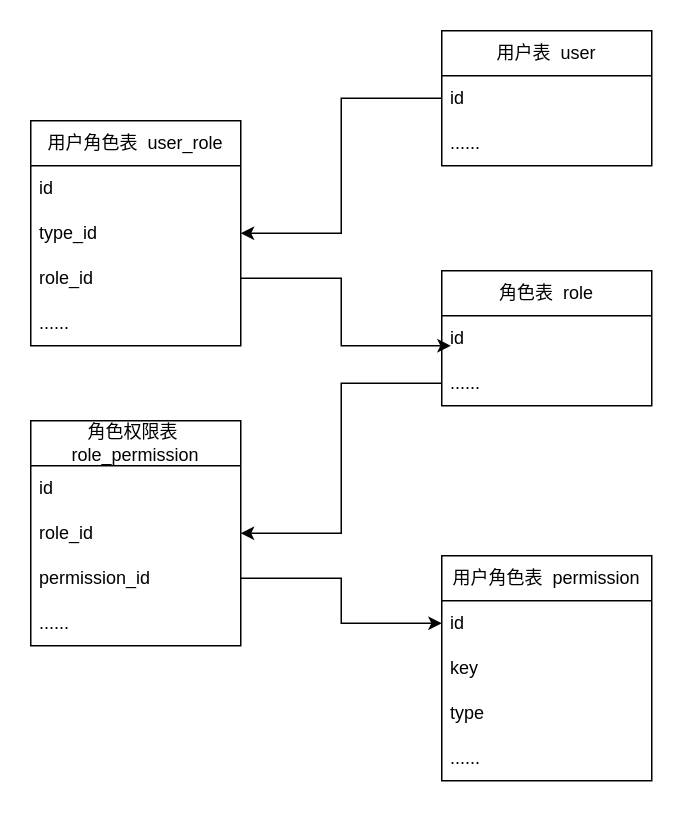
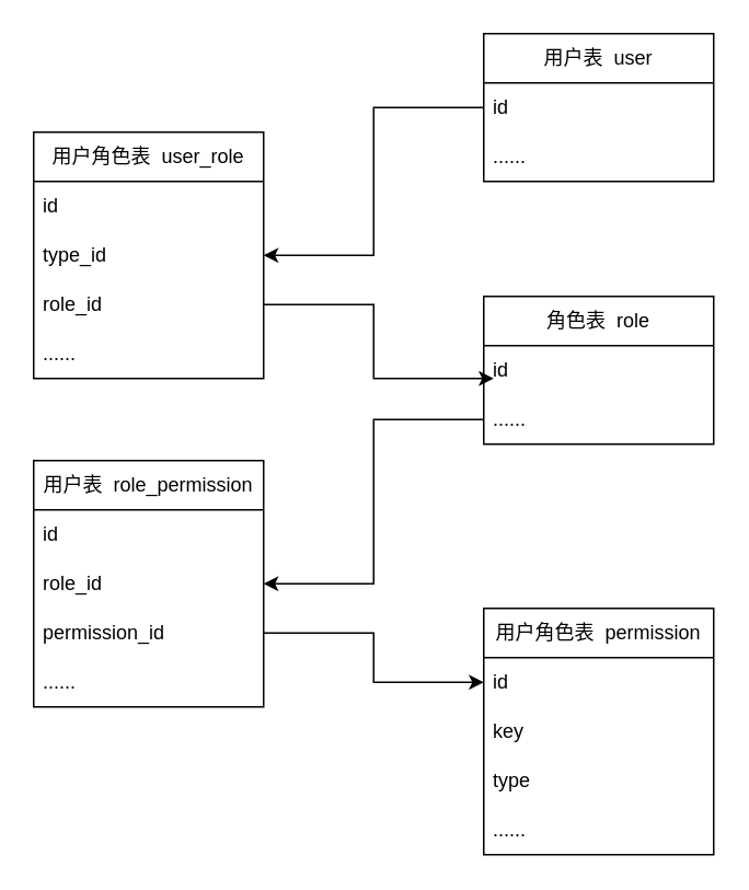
  <mxCell id="0" />
  <mxCell id="1" parent="0" />
  <mxCell id="2" value="用户表&amp;nbsp; user" style="swimlane;fontStyle=0;childLayout=stackLayout;horizontal=1;startSize=30;horizontalStack=0;resizeParent=1;resizeParentMax=0;resizeLast=0;collapsible=1;marginBottom=0;whiteSpace=wrap;html=1;" vertex="1" parent="1"><mxGeometry x="294" y="20" width="140" height="90" as="geometry" /></mxCell>
  <mxCell id="3" value="id" style="text;strokeColor=none;fillColor=none;align=left;verticalAlign=middle;spacingLeft=4;spacingRight=4;overflow=hidden;points=[[0,0.5],[1,0.5]];portConstraint=eastwest;rotatable=0;whiteSpace=wrap;html=1;" vertex="1" parent="2"><mxGeometry y="30" width="140" height="30" as="geometry" /></mxCell>
  <mxCell id="4" value="......" style="text;strokeColor=none;fillColor=none;align=left;verticalAlign=middle;spacingLeft=4;spacingRight=4;overflow=hidden;points=[[0,0.5],[1,0.5]];portConstraint=eastwest;rotatable=0;whiteSpace=wrap;html=1;" vertex="1" parent="2"><mxGeometry y="60" width="140" height="30" as="geometry" /></mxCell>
  <mxCell id="5" value="角色表&amp;nbsp; role" style="swimlane;fontStyle=0;childLayout=stackLayout;horizontal=1;startSize=30;horizontalStack=0;resizeParent=1;resizeParentMax=0;resizeLast=0;collapsible=1;marginBottom=0;whiteSpace=wrap;html=1;" vertex="1" parent="1"><mxGeometry x="294" y="180" width="140" height="90" as="geometry" /></mxCell>
  <mxCell id="6" value="id" style="text;strokeColor=none;fillColor=none;align=left;verticalAlign=middle;spacingLeft=4;spacingRight=4;overflow=hidden;points=[[0,0.5],[1,0.5]];portConstraint=eastwest;rotatable=0;whiteSpace=wrap;html=1;" vertex="1" parent="5"><mxGeometry y="30" width="140" height="30" as="geometry" /></mxCell>
  <mxCell id="7" value="......" style="text;strokeColor=none;fillColor=none;align=left;verticalAlign=middle;spacingLeft=4;spacingRight=4;overflow=hidden;points=[[0,0.5],[1,0.5]];portConstraint=eastwest;rotatable=0;whiteSpace=wrap;html=1;" vertex="1" parent="5"><mxGeometry y="60" width="140" height="30" as="geometry" /></mxCell>
  <mxCell id="8" value="用户角色表&amp;nbsp; permission" style="swimlane;fontStyle=0;childLayout=stackLayout;horizontal=1;startSize=30;horizontalStack=0;resizeParent=1;resizeParentMax=0;resizeLast=0;collapsible=1;marginBottom=0;whiteSpace=wrap;html=1;" vertex="1" parent="1"><mxGeometry x="294" y="370" width="140" height="150" as="geometry" /></mxCell>
  <mxCell id="9" value="id" style="text;strokeColor=none;fillColor=none;align=left;verticalAlign=middle;spacingLeft=4;spacingRight=4;overflow=hidden;points=[[0,0.5],[1,0.5]];portConstraint=eastwest;rotatable=0;whiteSpace=wrap;html=1;" vertex="1" parent="8"><mxGeometry y="30" width="140" height="30" as="geometry" /></mxCell>
  <mxCell id="10" value="key" style="text;strokeColor=none;fillColor=none;align=left;verticalAlign=middle;spacingLeft=4;spacingRight=4;overflow=hidden;points=[[0,0.5],[1,0.5]];portConstraint=eastwest;rotatable=0;whiteSpace=wrap;html=1;" vertex="1" parent="8"><mxGeometry y="60" width="140" height="30" as="geometry" /></mxCell>
  <mxCell id="11" value="type" style="text;strokeColor=none;fillColor=none;align=left;verticalAlign=middle;spacingLeft=4;spacingRight=4;overflow=hidden;points=[[0,0.5],[1,0.5]];portConstraint=eastwest;rotatable=0;whiteSpace=wrap;html=1;" vertex="1" parent="8"><mxGeometry y="90" width="140" height="30" as="geometry" /></mxCell>
  <mxCell id="12" value="......" style="text;strokeColor=none;fillColor=none;align=left;verticalAlign=middle;spacingLeft=4;spacingRight=4;overflow=hidden;points=[[0,0.5],[1,0.5]];portConstraint=eastwest;rotatable=0;whiteSpace=wrap;html=1;" vertex="1" parent="8"><mxGeometry y="120" width="140" height="30" as="geometry" /></mxCell>
  <mxCell id="13" value="用户角色表&amp;nbsp; user_role" style="swimlane;fontStyle=0;childLayout=stackLayout;horizontal=1;startSize=30;horizontalStack=0;resizeParent=1;resizeParentMax=0;resizeLast=0;collapsible=1;marginBottom=0;whiteSpace=wrap;html=1;" vertex="1" parent="1"><mxGeometry x="20" y="80" width="140" height="150" as="geometry" /></mxCell>
  <mxCell id="14" value="id" style="text;strokeColor=none;fillColor=none;align=left;verticalAlign=middle;spacingLeft=4;spacingRight=4;overflow=hidden;points=[[0,0.5],[1,0.5]];portConstraint=eastwest;rotatable=0;whiteSpace=wrap;html=1;" vertex="1" parent="13"><mxGeometry y="30" width="140" height="30" as="geometry" /></mxCell>
  <mxCell id="15" value="type_id" style="text;strokeColor=none;fillColor=none;align=left;verticalAlign=middle;spacingLeft=4;spacingRight=4;overflow=hidden;points=[[0,0.5],[1,0.5]];portConstraint=eastwest;rotatable=0;whiteSpace=wrap;html=1;" vertex="1" parent="13"><mxGeometry y="60" width="140" height="30" as="geometry" /></mxCell>
  <mxCell id="16" value="role_id" style="text;strokeColor=none;fillColor=none;align=left;verticalAlign=middle;spacingLeft=4;spacingRight=4;overflow=hidden;points=[[0,0.5],[1,0.5]];portConstraint=eastwest;rotatable=0;whiteSpace=wrap;html=1;" vertex="1" parent="13"><mxGeometry y="90" width="140" height="30" as="geometry" /></mxCell>
  <mxCell id="17" value="......" style="text;strokeColor=none;fillColor=none;align=left;verticalAlign=middle;spacingLeft=4;spacingRight=4;overflow=hidden;points=[[0,0.5],[1,0.5]];portConstraint=eastwest;rotatable=0;whiteSpace=wrap;html=1;" vertex="1" parent="13"><mxGeometry y="120" width="140" height="30" as="geometry" /></mxCell>
  <mxCell id="18" style="edgeStyle=orthogonalEdgeStyle;rounded=0;orthogonalLoop=1;jettySize=auto;html=1;entryX=1;entryY=0.5;entryDx=0;entryDy=0;" edge="1" parent="1" source="3" target="15"><mxGeometry relative="1" as="geometry" /></mxCell>
  <mxCell id="19" style="edgeStyle=orthogonalEdgeStyle;rounded=0;orthogonalLoop=1;jettySize=auto;html=1;exitX=1;exitY=0.5;exitDx=0;exitDy=0;entryX=0.043;entryY=0.667;entryDx=0;entryDy=0;entryPerimeter=0;" edge="1" parent="1" source="16" target="6"><mxGeometry relative="1" as="geometry" /></mxCell>
- <mxCell id="20" value="角色权限表&amp;nbsp; role_permission" style="swimlane;fontStyle=0;childLayout=stackLayout;horizontal=1;startSize=30;horizontalStack=0;resizeParent=1;resizeParentMax=0;resizeLast=0;collapsible=1;marginBottom=0;whiteSpace=wrap;html=1;" vertex="1" parent="1"><mxGeometry x="20" y="280" width="140" height="150" as="geometry" /></mxCell>
+ <mxCell id="20" value="用户表&amp;nbsp; role_permission" style="swimlane;fontStyle=0;childLayout=stackLayout;horizontal=1;startSize=30;horizontalStack=0;resizeParent=1;resizeParentMax=0;resizeLast=0;collapsible=1;marginBottom=0;whiteSpace=wrap;html=1;" vertex="1" parent="1"><mxGeometry x="20" y="280" width="140" height="150" as="geometry" /></mxCell>
  <mxCell id="21" value="id" style="text;strokeColor=none;fillColor=none;align=left;verticalAlign=middle;spacingLeft=4;spacingRight=4;overflow=hidden;points=[[0,0.5],[1,0.5]];portConstraint=eastwest;rotatable=0;whiteSpace=wrap;html=1;" vertex="1" parent="20"><mxGeometry y="30" width="140" height="30" as="geometry" /></mxCell>
  <mxCell id="22" value="role_id" style="text;strokeColor=none;fillColor=none;align=left;verticalAlign=middle;spacingLeft=4;spacingRight=4;overflow=hidden;points=[[0,0.5],[1,0.5]];portConstraint=eastwest;rotatable=0;whiteSpace=wrap;html=1;" vertex="1" parent="20"><mxGeometry y="60" width="140" height="30" as="geometry" /></mxCell>
  <mxCell id="23" value="permission_id" style="text;strokeColor=none;fillColor=none;align=left;verticalAlign=middle;spacingLeft=4;spacingRight=4;overflow=hidden;points=[[0,0.5],[1,0.5]];portConstraint=eastwest;rotatable=0;whiteSpace=wrap;html=1;" vertex="1" parent="20"><mxGeometry y="90" width="140" height="30" as="geometry" /></mxCell>
  <mxCell id="24" value="......" style="text;strokeColor=none;fillColor=none;align=left;verticalAlign=middle;spacingLeft=4;spacingRight=4;overflow=hidden;points=[[0,0.5],[1,0.5]];portConstraint=eastwest;rotatable=0;whiteSpace=wrap;html=1;" vertex="1" parent="20"><mxGeometry y="120" width="140" height="30" as="geometry" /></mxCell>
  <mxCell id="25" style="edgeStyle=orthogonalEdgeStyle;rounded=0;orthogonalLoop=1;jettySize=auto;html=1;exitX=0;exitY=0.5;exitDx=0;exitDy=0;entryX=1;entryY=0.5;entryDx=0;entryDy=0;" edge="1" parent="1" source="7" target="22"><mxGeometry relative="1" as="geometry" /></mxCell>
  <mxCell id="26" style="edgeStyle=orthogonalEdgeStyle;rounded=0;orthogonalLoop=1;jettySize=auto;html=1;exitX=1;exitY=0.5;exitDx=0;exitDy=0;entryX=0;entryY=0.5;entryDx=0;entryDy=0;" edge="1" parent="1" source="23" target="9"><mxGeometry relative="1" as="geometry" /></mxCell>
